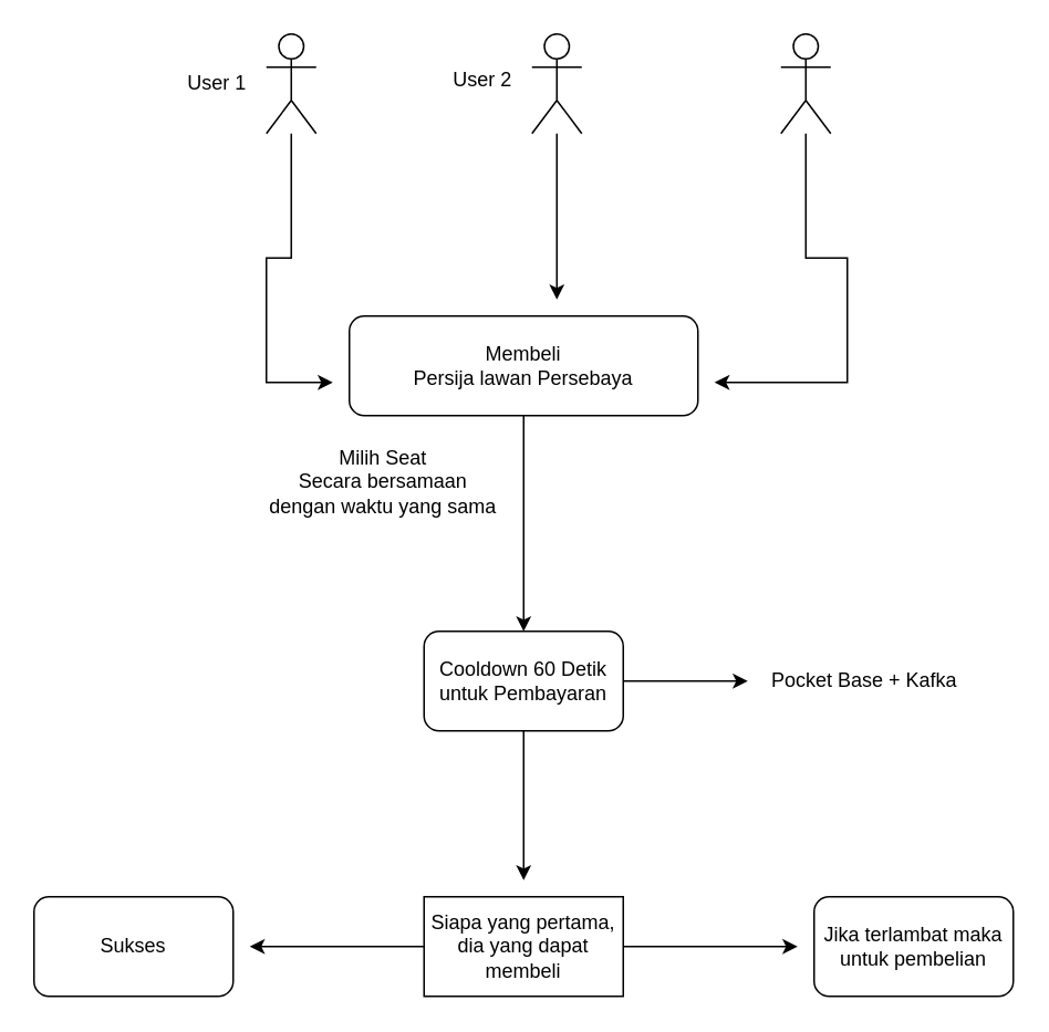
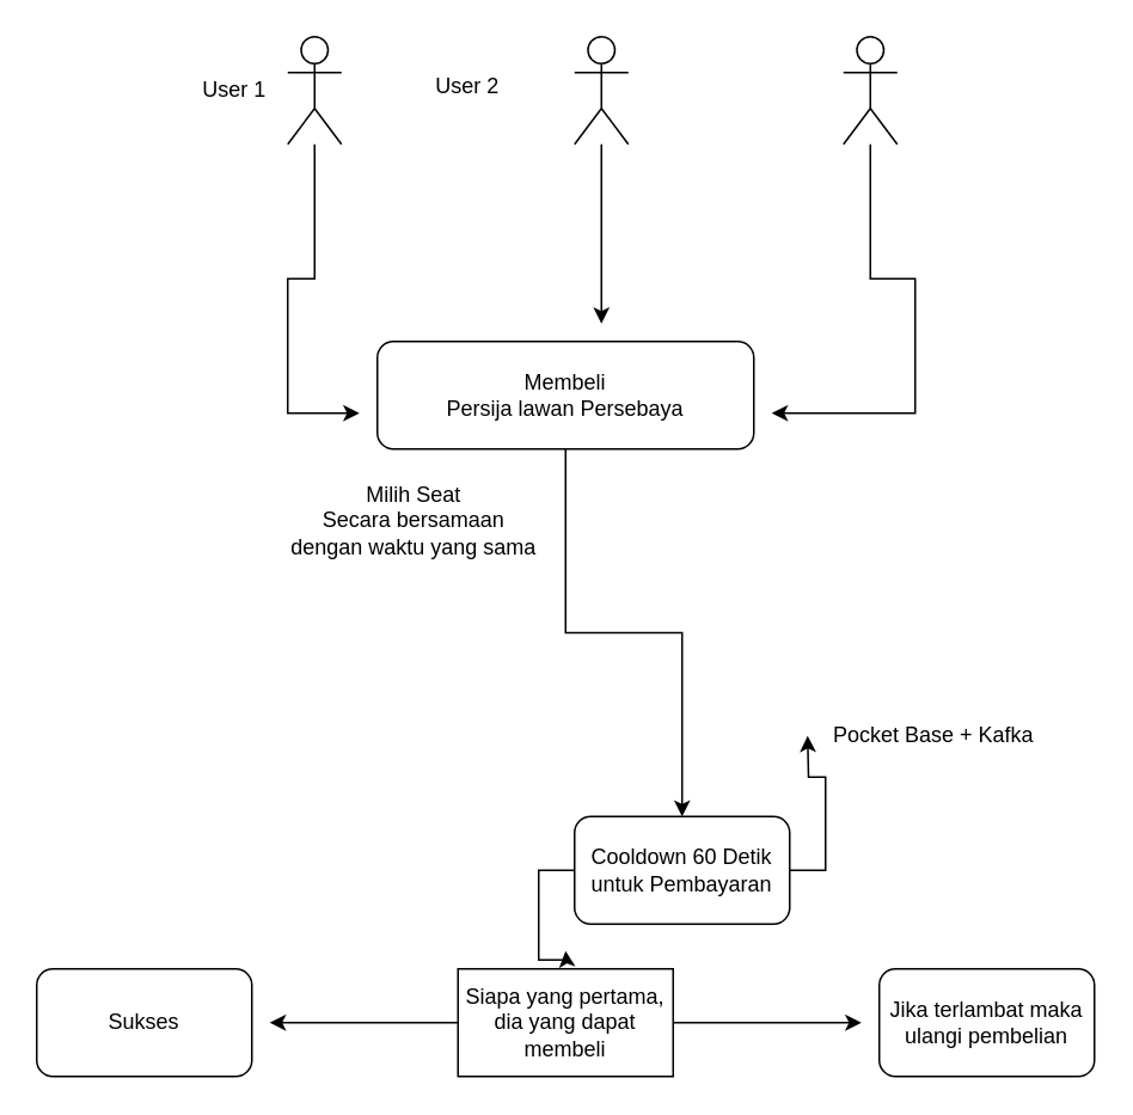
  <mxCell id="0" />
  <mxCell id="1" parent="0" />
  <mxCell id="2" style="edgeStyle=orthogonalEdgeStyle;rounded=0;orthogonalLoop=1;jettySize=auto;html=1;" edge="1" parent="1" source="3"><mxGeometry relative="1" as="geometry"><mxPoint x="200" y="230" as="targetPoint" /><Array as="points"><mxPoint x="175" y="155" /><mxPoint x="160" y="155" /><mxPoint x="160" y="230" /></Array></mxGeometry></mxCell>
  <mxCell id="3" value="" style="shape=umlActor;verticalLabelPosition=bottom;verticalAlign=top;html=1;outlineConnect=0;" vertex="1" parent="1"><mxGeometry x="160" y="20" width="30" height="60" as="geometry" /></mxCell>
  <mxCell id="4" style="edgeStyle=orthogonalEdgeStyle;rounded=0;orthogonalLoop=1;jettySize=auto;html=1;" edge="1" parent="1" source="5"><mxGeometry relative="1" as="geometry"><mxPoint x="335" y="180" as="targetPoint" /></mxGeometry></mxCell>
  <mxCell id="5" value="" style="shape=umlActor;verticalLabelPosition=bottom;verticalAlign=top;html=1;outlineConnect=0;" vertex="1" parent="1"><mxGeometry x="320" y="20" width="30" height="60" as="geometry" /></mxCell>
  <mxCell id="6" style="edgeStyle=orthogonalEdgeStyle;rounded=0;orthogonalLoop=1;jettySize=auto;html=1;" edge="1" parent="1" source="7"><mxGeometry relative="1" as="geometry"><mxPoint x="430" y="230" as="targetPoint" /><Array as="points"><mxPoint x="485" y="155" /><mxPoint x="510" y="155" /><mxPoint x="510" y="230" /></Array></mxGeometry></mxCell>
  <mxCell id="7" value="&lt;div&gt;&lt;br&gt;&lt;/div&gt;&lt;div&gt;&lt;br&gt;&lt;/div&gt;" style="shape=umlActor;verticalLabelPosition=bottom;verticalAlign=top;html=1;outlineConnect=0;" vertex="1" parent="1"><mxGeometry x="470" y="20" width="30" height="60" as="geometry" /></mxCell>
  <mxCell id="8" value="" style="edgeStyle=orthogonalEdgeStyle;rounded=0;orthogonalLoop=1;jettySize=auto;html=1;" edge="1" parent="1" source="9" target="14"><mxGeometry relative="1" as="geometry" /></mxCell>
  <mxCell id="9" value="&lt;div&gt;Membeli&lt;br&gt;&lt;/div&gt;&lt;div&gt;Persija lawan Persebaya&lt;/div&gt;" style="rounded=1;whiteSpace=wrap;html=1;" vertex="1" parent="1"><mxGeometry x="210" y="190" width="210" height="60" as="geometry" /></mxCell>
  <mxCell id="10" value="User 1" style="text;html=1;align=center;verticalAlign=middle;resizable=0;points=[];autosize=1;strokeColor=none;fillColor=none;" vertex="1" parent="1"><mxGeometry x="100" y="35" width="60" height="30" as="geometry" /></mxCell>
- <mxCell id="11" value="&lt;div&gt;User 2&lt;/div&gt;&lt;div&gt;&lt;br&gt;&lt;/div&gt;" style="text;html=1;align=center;verticalAlign=middle;resizable=0;points=[];autosize=1;strokeColor=none;fillColor=none;" vertex="1" parent="1"><mxGeometry x="260" y="35" width="60" height="40" as="geometry" /></mxCell>
+ <mxCell id="11" value="&lt;div&gt;User 2&lt;/div&gt;&lt;div&gt;&lt;br&gt;&lt;/div&gt;" style="text;html=1;align=center;verticalAlign=middle;resizable=0;points=[];autosize=1;strokeColor=none;fillColor=none;" vertex="1" parent="1"><mxGeometry x="230" y="35" width="60" height="40" as="geometry" /></mxCell>
  <mxCell id="12" style="edgeStyle=orthogonalEdgeStyle;rounded=0;orthogonalLoop=1;jettySize=auto;html=1;" edge="1" parent="1" source="14"><mxGeometry relative="1" as="geometry"><mxPoint x="315" y="530" as="targetPoint" /></mxGeometry></mxCell>
  <mxCell id="13" style="edgeStyle=orthogonalEdgeStyle;rounded=0;orthogonalLoop=1;jettySize=auto;html=1;" edge="1" parent="1" source="14"><mxGeometry relative="1" as="geometry"><mxPoint x="450" y="410" as="targetPoint" /></mxGeometry></mxCell>
- <mxCell id="14" value="&lt;div&gt;Cooldown 60 Detik&lt;/div&gt;&lt;div&gt;untuk Pembayaran&lt;br&gt;&lt;/div&gt;" style="whiteSpace=wrap;html=1;rounded=1;" vertex="1" parent="1"><mxGeometry x="255" y="380" width="120" height="60" as="geometry" /></mxCell>
+ <mxCell id="14" value="&lt;div&gt;Cooldown 60 Detik&lt;/div&gt;&lt;div&gt;untuk Pembayaran&lt;br&gt;&lt;/div&gt;" style="whiteSpace=wrap;html=1;rounded=1;" vertex="1" parent="1"><mxGeometry x="320" y="455" width="120" height="60" as="geometry" /></mxCell>
  <mxCell id="15" value="&lt;div&gt;Milih Seat &lt;br&gt;&lt;/div&gt;&lt;div&gt;Secara bersamaan&lt;/div&gt;&lt;div&gt;dengan waktu yang sama&lt;br&gt;&lt;/div&gt;" style="text;html=1;align=center;verticalAlign=middle;resizable=0;points=[];autosize=1;strokeColor=none;fillColor=none;" vertex="1" parent="1"><mxGeometry x="150" y="260" width="160" height="60" as="geometry" /></mxCell>
  <mxCell id="16" style="edgeStyle=orthogonalEdgeStyle;rounded=0;orthogonalLoop=1;jettySize=auto;html=1;" edge="1" parent="1" source="18"><mxGeometry relative="1" as="geometry"><mxPoint x="480" y="570" as="targetPoint" /></mxGeometry></mxCell>
  <mxCell id="17" style="edgeStyle=orthogonalEdgeStyle;rounded=0;orthogonalLoop=1;jettySize=auto;html=1;" edge="1" parent="1" source="18"><mxGeometry relative="1" as="geometry"><mxPoint x="150" y="570" as="targetPoint" /></mxGeometry></mxCell>
  <mxCell id="18" value="Siapa yang pertama, dia yang dapat membeli" style="whiteSpace=wrap;html=1;" vertex="1" parent="1"><mxGeometry x="255" y="540" width="120" height="60" as="geometry" /></mxCell>
  <mxCell id="19" value="Pocket Base + Kafka" style="text;html=1;align=center;verticalAlign=middle;resizable=0;points=[];autosize=1;strokeColor=none;fillColor=none;" vertex="1" parent="1"><mxGeometry x="450" y="395" width="140" height="30" as="geometry" /></mxCell>
- <mxCell id="20" value="Jika terlambat maka untuk pembelian" style="rounded=1;whiteSpace=wrap;html=1;" vertex="1" parent="1"><mxGeometry x="490" y="540" width="120" height="60" as="geometry" /></mxCell>
+ <mxCell id="20" value="Jika terlambat maka ulangi pembelian" style="rounded=1;whiteSpace=wrap;html=1;" vertex="1" parent="1"><mxGeometry x="490" y="540" width="120" height="60" as="geometry" /></mxCell>
  <mxCell id="21" value="Sukses" style="rounded=1;whiteSpace=wrap;html=1;" vertex="1" parent="1"><mxGeometry x="20" y="540" width="120" height="60" as="geometry" /></mxCell>
